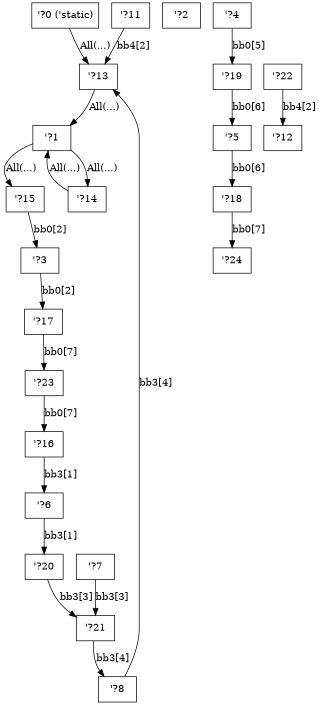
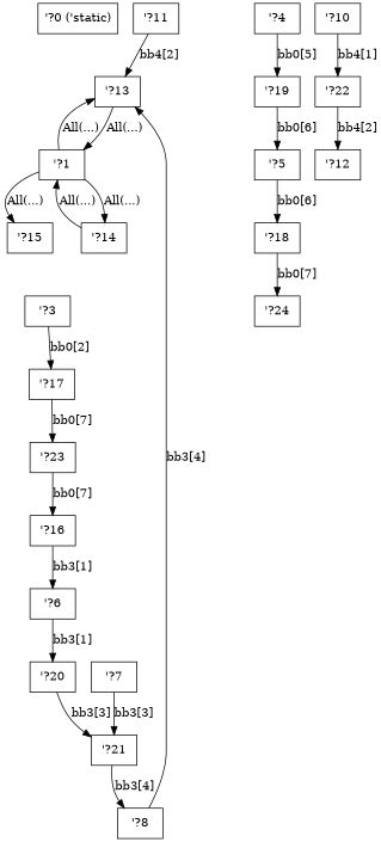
  digraph {
    node [shape=box]
    n1 [label="\'?0 (\'static)"]
    n2 [label="\'?1"]
    n3 [label="\'?13"]
    n4 [label="\'?14"]
    n5 [label="\'?15"]
    n6 [label="\'?3"]
-   n7 [label="\'?2"]
    n8 [label="\'?17"]
    n9 [label="\'?23"]
    n10 [label="\'?4"]
    n11 [label="\'?19"]
    n12 [label="\'?5"]
    n13 [label="\'?18"]
    n14 [label="\'?24"]
    n15 [label="\'?6"]
    n16 [label="\'?20"]
    n17 [label="\'?21"]
    n18 [label="\'?7"]
    n19 [label="\'?8"]
+   n20 [label="\'?10"]
    n21 [label="\'?22"]
    n22 [label="\'?12"]
    n23 [label="\'?11"]
    n24 [label="\'?16"]
-   n1 -> n3 [label="All(...)"]
+   n2 -> n3 [label="All(...)"]
    n2 -> n4 [label="All(...)"]
    n2 -> n5 [label="All(...)"]
    n3 -> n2 [label="All(...)"]
    n4 -> n2 [label="All(...)"]
-   n5 -> n6 [label="bb0[2]"]
    n6 -> n8 [label="bb0[2]"]
    n8 -> n9 [label="bb0[7]"]
    n9 -> n24 [label="bb0[7]"]
    n10 -> n11 [label="bb0[5]"]
    n11 -> n12 [label="bb0[6]"]
    n12 -> n13 [label="bb0[6]"]
    n13 -> n14 [label="bb0[7]"]
    n15 -> n16 [label="bb3[1]"]
    n16 -> n17 [label="bb3[3]"]
    n17 -> n19 [label="bb3[4]"]
    n18 -> n17 [label="bb3[3]"]
    n19 -> n3 [label="bb3[4]"]
+   n20 -> n21 [label="bb4[1]"]
    n21 -> n22 [label="bb4[2]"]
    n23 -> n3 [label="bb4[2]"]
    n24 -> n15 [label="bb3[1]"]
  }
